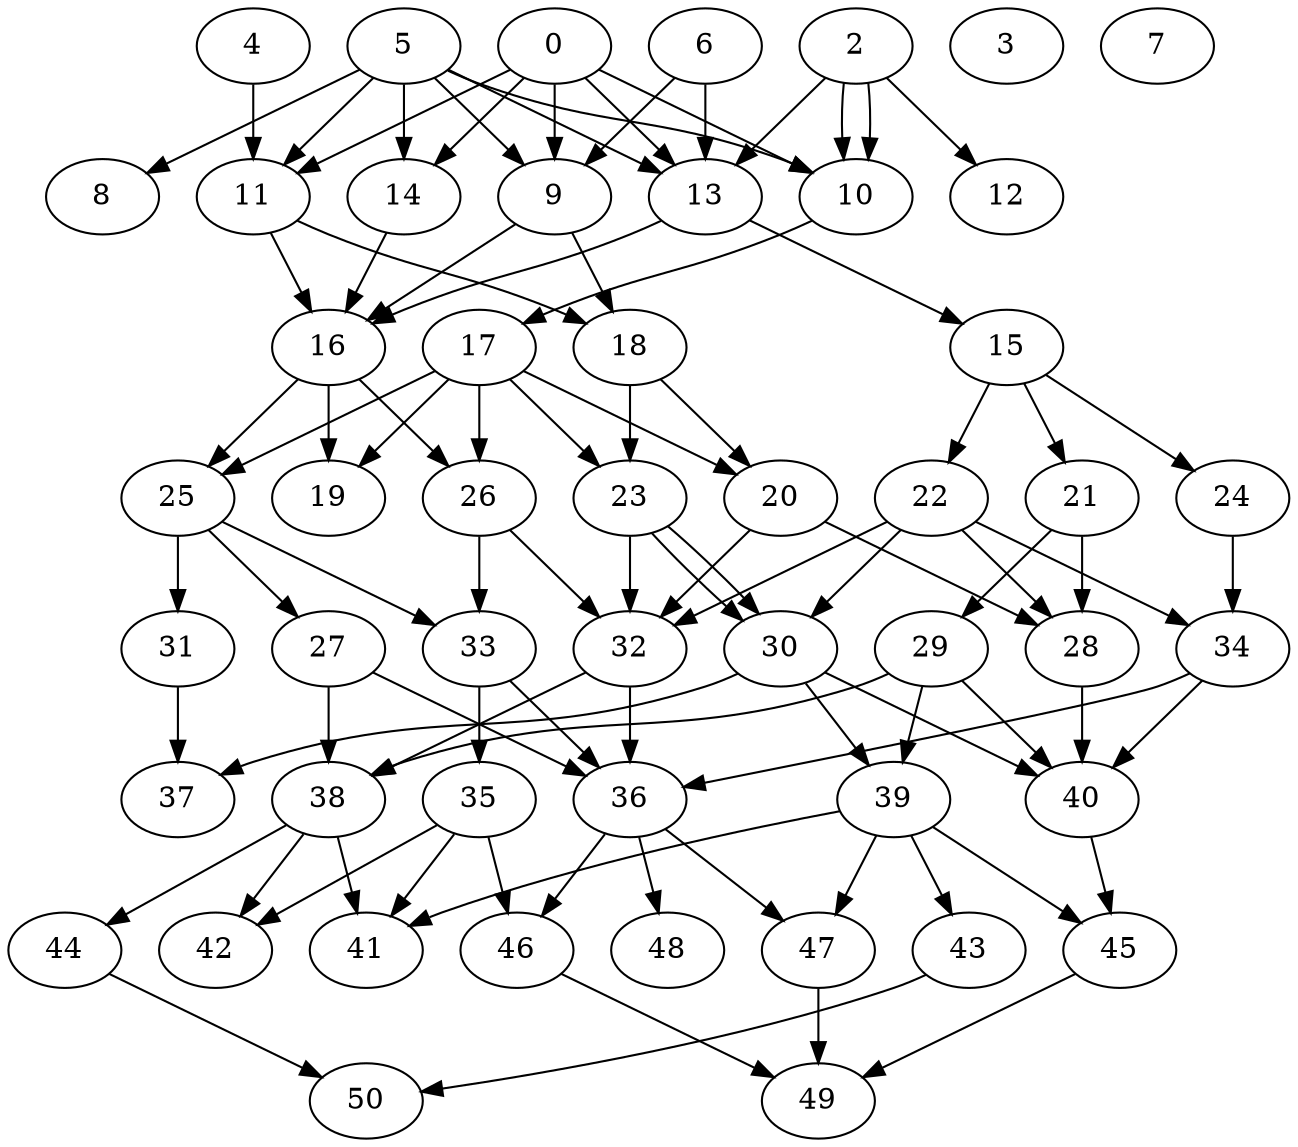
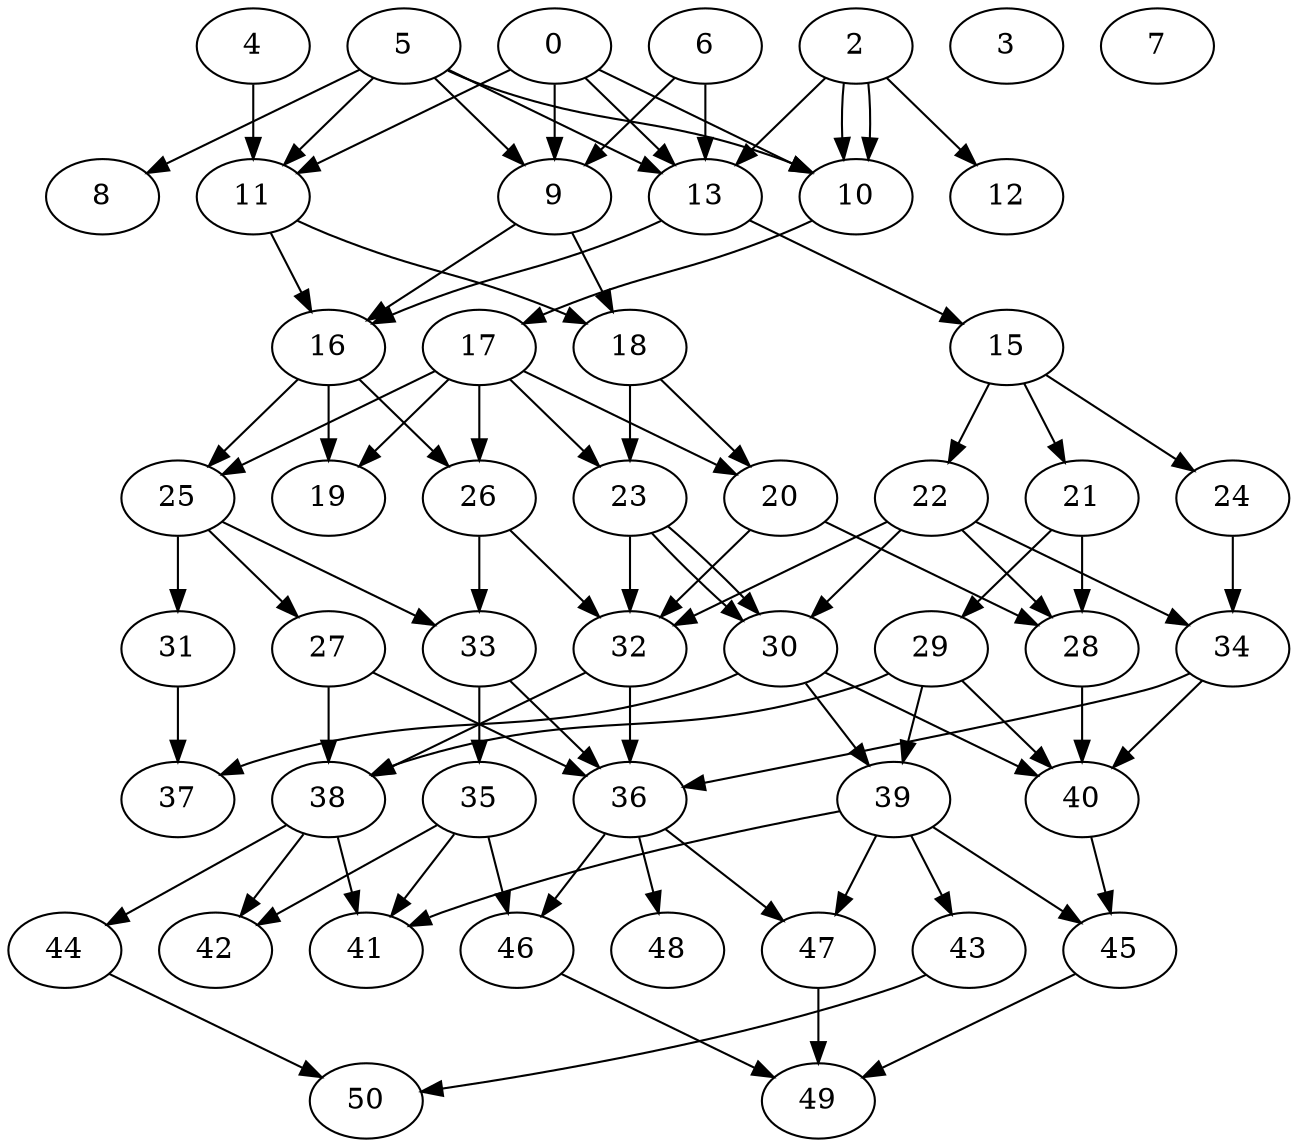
  digraph {
    node [alpha=0.13 compute_size=8589934592 result_size=1024]
    n1 [alpha=0.09 compute_size=23330513222 label=0 ram=23848230 result_size=54272 trans_size=730041]
    9 [alpha=0.11 compute_size=24424619916 ram=49482072 result_size=91136 trans_size=997256]
    10 [alpha=0.19 compute_size=54936245193 ram=21511522 trans_size=166325]
    11 [alpha=0.12 compute_size=1112841078202 ram=47433284 trans_size=798461]
    13 [alpha=0.04 compute_size=1073741824000 ram=48168800 trans_size=650357]
-   14 [alpha=0.20 compute_size=7731619225 ram=2769724 trans_size=538561]
    16 [alpha=0.11 compute_size=26097229909 ram=49480776 result_size=54272 trans_size=568434]
    18 [alpha=0.05 compute_size=68719476736 ram=32950310 result_size=74752 trans_size=922165]
    17 [alpha=0.12 compute_size=1686932372 ram=6628688 result_size=29696 trans_size=181017]
    15 [alpha=0.17 compute_size=594069611148 ram=38023224 result_size=91136 trans_size=260061]
    19 [alpha=0.04 compute_size=5632382387 ram=18811868 result_size=0 trans_size=621732]
    25 [alpha=0.09 compute_size=40807292650 ram=15564902 result_size=29696 trans_size=65169]
    26 [alpha=0.11 compute_size=672907093 ram=43214312 result_size=70656 trans_size=7316]
    20 [alpha=0.19 compute_size=495042929436 ram=13025291 trans_size=699200]
    23 [alpha=0.12 compute_size=13859412788 ram=6649313 result_size=91136 trans_size=682617]
    21 [alpha=0.10 compute_size=12474988143 ram=24208444 result_size=9216 trans_size=498465]
    22 [alpha=0.03 compute_size=3463278417 ram=37166720 trans_size=577867]
    24 [alpha=0.01 compute_size=782757789696 ram=31753300 result_size=54272 trans_size=139277]
    2 [alpha=0.03 compute_size=846883057385 ram=49113368 result_size=54272 trans_size=604367]
    12 [alpha=0.16 compute_size=27778417608 ram=11794232 result_size=0 trans_size=1013788]
    3 [compute_size=607338679627 ram=25174954 result_size=0 trans_size=475462]
    4 [alpha=0.17 compute_size=24672585440 ram=2691737 result_size=9216 trans_size=496520]
    5 [ram=6884086 result_size=70656 trans_size=680167]
    8 [alpha=0.20 compute_size=28991029248 ram=22636564 result_size=0 trans_size=595350]
    6 [alpha=0.17 compute_size=118518305580 ram=16604939 result_size=74752 trans_size=828401]
    7 [alpha=0.16 ram=10611982 result_size=0 trans_size=243112]
    27 [alpha=0.08 compute_size=7573547840 ram=51016828 trans_size=203757]
    31 [alpha=0.12 compute_size=644498395372 ram=21197932 result_size=91136 trans_size=289308]
    33 [alpha=0.09 compute_size=134217728000 ram=50380212 trans_size=541466]
    32 [alpha=0.14 compute_size=6699354002 ram=23726640 result_size=9216 trans_size=86090]
    28 [alpha=0.08 compute_size=634671529596 ram=42742776 result_size=91136 trans_size=42508]
    30 [alpha=0.07 compute_size=13002504789 ram=7687182 result_size=9216 trans_size=898408]
    29 [alpha=0.10 ram=29213852 result_size=70656 trans_size=934103]
    34 [alpha=0.19 compute_size=15874242310 ram=6152886 result_size=13312 trans_size=76180]
    40 [alpha=0.10 compute_size=1746604930 ram=4634352 result_size=70656 trans_size=469118]
    38 [alpha=0.10 compute_size=549755813888 ram=44393116 result_size=91136 trans_size=518181]
    39 [alpha=0.16 compute_size=68719476736 ram=32998772 result_size=74752 trans_size=19829]
    36 [alpha=0.09 compute_size=225091031813 ram=41410656 trans_size=366921]
    37 [compute_size=20303429382 ram=47235544 result_size=0 trans_size=204804]
    35 [alpha=0.01 compute_size=6296985384 ram=38841620 result_size=74752 trans_size=328764]
    45 [alpha=0.07 compute_size=11514728387 ram=40957880 result_size=9216 trans_size=518510]
    46 [alpha=0.04 compute_size=1073741824000 ram=40448868 trans_size=477003]
    47 [alpha=0.05 compute_size=28991029248 ram=28323168 result_size=29696 trans_size=186756]
    48 [alpha=0.17 compute_size=496856036508 ram=36505056 result_size=91136 trans_size=227518]
    41 [compute_size=75048209718 ram=24029352 result_size=0 trans_size=959988]
    42 [alpha=0.14 compute_size=314873230723 ram=6179974 result_size=0 trans_size=945557]
    44 [compute_size=368293445632 ram=16945404 result_size=9216 trans_size=967235]
    43 [alpha=0.00 compute_size=645109555658 ram=49379832 result_size=9216 trans_size=446913]
    49 [alpha=0.11 compute_size=3734757190 ram=15470570 result_size=0 trans_size=520724]
    50 [alpha=0.07 compute_size=549755813888 ram=42513568 result_size=0 trans_size=840796]
    n1 -> 9
    n1 -> 10
    n1 -> 11
    n1 -> 13
-   n1 -> 14
    9 -> 16
    9 -> 18
    10 -> 17
    11 -> 16
    11 -> 18
    13 -> 16
    13 -> 15
-   14 -> 16
    16 -> 19
    16 -> 25
    16 -> 26
    18 -> 20
    18 -> 23
    17 -> 19
    17 -> 25
    17 -> 26
    17 -> 20
    17 -> 23
    15 -> 21
    15 -> 22
    15 -> 24
    25 -> 27
    25 -> 31
    25 -> 33
    26 -> 33
    26 -> 32
    20 -> 32
    20 -> 28
    23 -> 32
    23 -> 30
    23 -> 30
    21 -> 28
    21 -> 29
    22 -> 32
    22 -> 28
    22 -> 30
    22 -> 34
    24 -> 34
    2 -> 10
    2 -> 10
    2 -> 13
    2 -> 12
    4 -> 11
    5 -> 9
    5 -> 10
    5 -> 11
    5 -> 13
-   5 -> 14
    5 -> 8
    6 -> 9
    6 -> 13
    27 -> 38
    27 -> 36
    31 -> 37
    33 -> 36
    33 -> 35
    32 -> 38
    32 -> 36
    28 -> 40
    30 -> 40
    30 -> 39
    30 -> 37
    29 -> 40
    29 -> 38
    29 -> 39
    34 -> 40
    34 -> 36
    40 -> 45
    38 -> 41
    38 -> 42
    38 -> 44
    39 -> 45
    39 -> 47
    39 -> 41
    39 -> 43
    36 -> 46
    36 -> 47
    36 -> 48
    35 -> 46
    35 -> 41
    35 -> 42
    45 -> 49
    46 -> 49
    47 -> 49
    44 -> 50
    43 -> 50
  }
